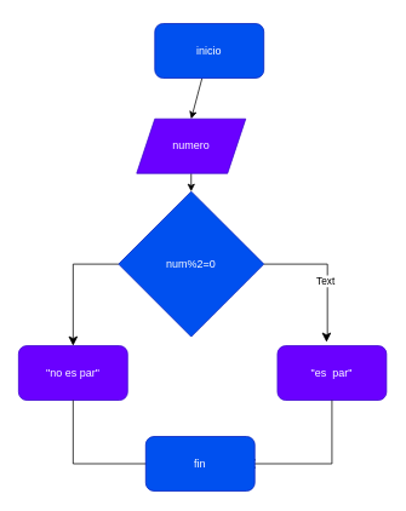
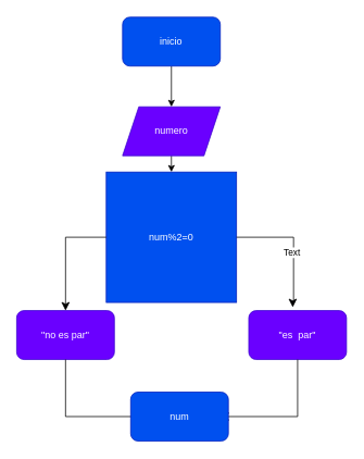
  <mxCell id="0" />
  <mxCell id="1" parent="0" />
  <mxCell id="2" value="" style="edgeStyle=none;html=1;" edge="1" parent="1" source="3"><mxGeometry relative="1" as="geometry"><mxPoint x="210" y="130" as="targetPoint" /></mxGeometry></mxCell>
- <mxCell id="3" value="inicio&lt;br&gt;" style="rounded=1;whiteSpace=wrap;html=1;fillColor=#0050ef;fontColor=#ffffff;strokeColor=#001DBC;" vertex="1" parent="1"><mxGeometry x="170" y="25" width="120" height="60" as="geometry" /></mxCell>
+ <mxCell id="3" value="inicio&lt;br&gt;" style="rounded=1;whiteSpace=wrap;html=1;fillColor=#0050ef;fontColor=#ffffff;strokeColor=#001DBC;" vertex="1" parent="1"><mxGeometry x="150" y="20" width="120" height="60" as="geometry" /></mxCell>
  <mxCell id="4" value="" style="edgeStyle=none;html=1;" edge="1" parent="1" target="5"><mxGeometry relative="1" as="geometry"><mxPoint x="210" y="190" as="sourcePoint" /></mxGeometry></mxCell>
- <mxCell id="5" value="num%2=0" style="rhombus;whiteSpace=wrap;html=1;fillColor=#0050ef;fontColor=#ffffff;strokeColor=#001DBC;" vertex="1" parent="1"><mxGeometry x="130" y="210" width="160" height="160" as="geometry" /></mxCell>
+ <mxCell id="5" value="num%2=0" style="whiteSpace=wrap;html=1;fillColor=#0050ef;fontColor=#ffffff;strokeColor=#001DBC;rounded=0;" vertex="1" parent="1"><mxGeometry x="130" y="210" width="160" height="160" as="geometry" /></mxCell>
  <mxCell id="6" value="numero" style="shape=parallelogram;perimeter=parallelogramPerimeter;whiteSpace=wrap;html=1;fixedSize=1;fillColor=#6a00ff;fontColor=#ffffff;strokeColor=#3700CC;" vertex="1" parent="1"><mxGeometry x="150" y="130" width="120" height="60" as="geometry" /></mxCell>
  <mxCell id="7" value="" style="edgeStyle=segmentEdgeStyle;endArrow=classic;html=1;curved=0;rounded=0;endSize=8;startSize=8;sourcePerimeterSpacing=0;targetPerimeterSpacing=0;exitX=0;exitY=0.5;exitDx=0;exitDy=0;" edge="1" parent="1" source="5"><mxGeometry width="100" relative="1" as="geometry"><mxPoint x="-20" y="290" as="sourcePoint" /><mxPoint x="80" y="380" as="targetPoint" /><Array as="points"><mxPoint x="80" y="290" /></Array></mxGeometry></mxCell>
  <mxCell id="8" value="" style="edgeStyle=segmentEdgeStyle;endArrow=classic;html=1;curved=0;rounded=0;endSize=8;startSize=8;sourcePerimeterSpacing=0;targetPerimeterSpacing=0;exitX=1;exitY=0.5;exitDx=0;exitDy=0;entryX=0.45;entryY=-0.067;entryDx=0;entryDy=0;entryPerimeter=0;" edge="1" parent="1" source="5" target="11"><mxGeometry width="100" relative="1" as="geometry"><mxPoint x="300" y="310" as="sourcePoint" /><mxPoint x="360" y="360" as="targetPoint" /><Array as="points"><mxPoint x="360" y="290" /><mxPoint x="360" y="370" /><mxPoint x="359" y="370" /></Array></mxGeometry></mxCell>
  <mxCell id="9" value="Text" style="edgeLabel;html=1;align=center;verticalAlign=middle;resizable=0;points=[];" vertex="1" connectable="0" parent="8"><mxGeometry x="0.118" y="-3" relative="1" as="geometry"><mxPoint as="offset" /></mxGeometry></mxCell>
  <mxCell id="10" value="&quot;no es par&quot;" style="rounded=1;whiteSpace=wrap;html=1;fillColor=#6a00ff;fontColor=#ffffff;strokeColor=#3700CC;" vertex="1" parent="1"><mxGeometry x="20" y="380" width="120" height="60" as="geometry" /></mxCell>
  <mxCell id="11" value="&quot;es&amp;nbsp; par&quot;" style="rounded=1;whiteSpace=wrap;html=1;fillColor=#6a00ff;fontColor=#ffffff;strokeColor=#3700CC;" vertex="1" parent="1"><mxGeometry x="305" y="380" width="120" height="60" as="geometry" /></mxCell>
  <mxCell id="12" value="" style="edgeStyle=segmentEdgeStyle;endArrow=classic;html=1;curved=0;rounded=0;endSize=8;startSize=8;sourcePerimeterSpacing=0;targetPerimeterSpacing=0;exitX=0.5;exitY=1;exitDx=0;exitDy=0;" edge="1" parent="1" source="10"><mxGeometry width="100" relative="1" as="geometry"><mxPoint x="110" y="470" as="sourcePoint" /><mxPoint x="180" y="510" as="targetPoint" /><Array as="points"><mxPoint x="80" y="510" /></Array></mxGeometry></mxCell>
  <mxCell id="13" value="" style="edgeStyle=segmentEdgeStyle;endArrow=classic;html=1;curved=0;rounded=0;endSize=8;startSize=8;sourcePerimeterSpacing=0;targetPerimeterSpacing=0;exitX=0.5;exitY=1;exitDx=0;exitDy=0;" edge="1" parent="1" source="11"><mxGeometry width="100" relative="1" as="geometry"><mxPoint x="350" y="480" as="sourcePoint" /><mxPoint x="270" y="510" as="targetPoint" /><Array as="points"><mxPoint x="365" y="510" /></Array></mxGeometry></mxCell>
- <mxCell id="14" value="fin" style="rounded=1;whiteSpace=wrap;html=1;fillColor=#0050ef;fontColor=#ffffff;strokeColor=#001DBC;" vertex="1" parent="1"><mxGeometry x="160" y="480" width="120" height="60" as="geometry" /></mxCell>
+ <mxCell id="14" value="num" style="rounded=1;whiteSpace=wrap;html=1;fillColor=#0050ef;fontColor=#ffffff;strokeColor=#001DBC;" vertex="1" parent="1"><mxGeometry x="160" y="480" width="120" height="60" as="geometry" /></mxCell>
